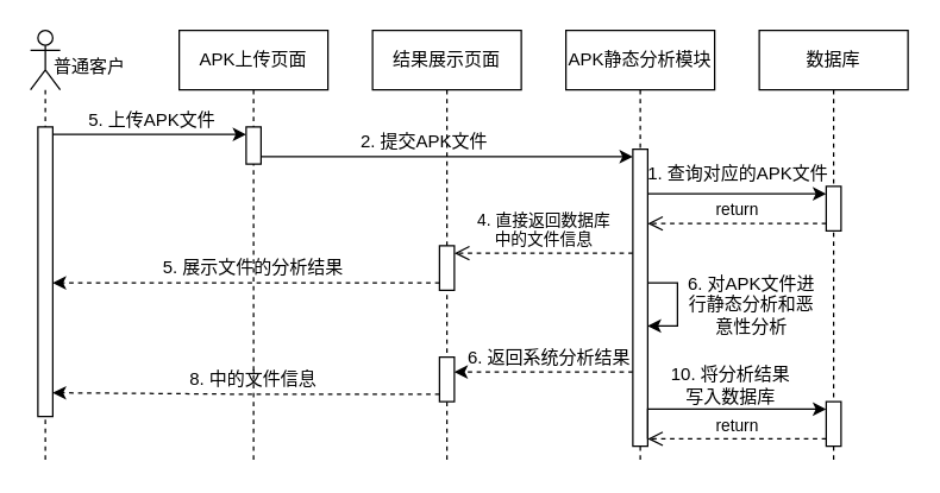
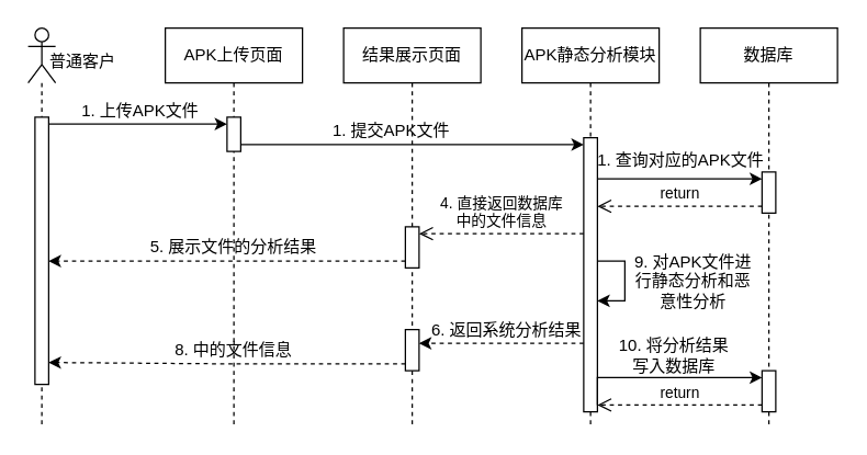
  <mxCell id="0" />
  <mxCell id="1" parent="0" />
  <mxCell id="2" value="APK上传页面" style="shape=umlLifeline;perimeter=lifelinePerimeter;whiteSpace=wrap;html=1;container=1;dropTarget=0;collapsible=0;recursiveResize=0;outlineConnect=0;portConstraint=eastwest;newEdgeStyle={&quot;curved&quot;:0,&quot;rounded&quot;:0};" vertex="1" parent="1"><mxGeometry x="120" y="20" width="100" height="290" as="geometry" /></mxCell>
  <mxCell id="3" value="" style="html=1;points=[[0,0,0,0,5],[0,1,0,0,-5],[1,0,0,0,5],[1,1,0,0,-5]];perimeter=orthogonalPerimeter;outlineConnect=0;targetShapes=umlLifeline;portConstraint=eastwest;newEdgeStyle={&quot;curved&quot;:0,&quot;rounded&quot;:0};" vertex="1" parent="2"><mxGeometry x="45" y="65" width="10" height="25" as="geometry" /></mxCell>
  <mxCell id="4" value="" style="shape=umlLifeline;perimeter=lifelinePerimeter;whiteSpace=wrap;html=1;container=1;dropTarget=0;collapsible=0;recursiveResize=0;outlineConnect=0;portConstraint=eastwest;newEdgeStyle={&quot;curved&quot;:0,&quot;rounded&quot;:0};participant=umlActor;" vertex="1" parent="1"><mxGeometry x="20" y="20" width="20" height="290" as="geometry" /></mxCell>
  <mxCell id="5" value="" style="html=1;points=[[0,0,0,0,5],[0,1,0,0,-5],[1,0,0,0,5],[1,1,0,0,-5]];perimeter=orthogonalPerimeter;outlineConnect=0;targetShapes=umlLifeline;portConstraint=eastwest;newEdgeStyle={&quot;curved&quot;:0,&quot;rounded&quot;:0};" vertex="1" parent="4"><mxGeometry x="5" y="65" width="10" height="195" as="geometry" /></mxCell>
  <mxCell id="6" value="APK静态分析模块" style="shape=umlLifeline;perimeter=lifelinePerimeter;whiteSpace=wrap;html=1;container=1;dropTarget=0;collapsible=0;recursiveResize=0;outlineConnect=0;portConstraint=eastwest;newEdgeStyle={&quot;curved&quot;:0,&quot;rounded&quot;:0};" vertex="1" parent="1"><mxGeometry x="380" y="20" width="100" height="290" as="geometry" /></mxCell>
  <mxCell id="7" value="" style="html=1;points=[[0,0,0,0,5],[0,1,0,0,-5],[1,0,0,0,5],[1,1,0,0,-5]];perimeter=orthogonalPerimeter;outlineConnect=0;targetShapes=umlLifeline;portConstraint=eastwest;newEdgeStyle={&quot;curved&quot;:0,&quot;rounded&quot;:0};" vertex="1" parent="6"><mxGeometry x="45" y="80" width="10" height="200" as="geometry" /></mxCell>
  <mxCell id="8" value="数据库" style="shape=umlLifeline;perimeter=lifelinePerimeter;whiteSpace=wrap;html=1;container=1;dropTarget=0;collapsible=0;recursiveResize=0;outlineConnect=0;portConstraint=eastwest;newEdgeStyle={&quot;curved&quot;:0,&quot;rounded&quot;:0};" vertex="1" parent="1"><mxGeometry x="510" y="20" width="100" height="290" as="geometry" /></mxCell>
  <mxCell id="9" value="" style="html=1;points=[[0,0,0,0,5],[0,1,0,0,-5],[1,0,0,0,5],[1,1,0,0,-5]];perimeter=orthogonalPerimeter;outlineConnect=0;targetShapes=umlLifeline;portConstraint=eastwest;newEdgeStyle={&quot;curved&quot;:0,&quot;rounded&quot;:0};" vertex="1" parent="8"><mxGeometry x="45" y="105" width="10" height="30" as="geometry" /></mxCell>
  <mxCell id="10" value="" style="html=1;points=[[0,0,0,0,5],[0,1,0,0,-5],[1,0,0,0,5],[1,1,0,0,-5]];perimeter=orthogonalPerimeter;outlineConnect=0;targetShapes=umlLifeline;portConstraint=eastwest;newEdgeStyle={&quot;curved&quot;:0,&quot;rounded&quot;:0};" vertex="1" parent="8"><mxGeometry x="45" y="250" width="10" height="30" as="geometry" /></mxCell>
  <mxCell id="11" value="普通客户" style="text;html=1;align=center;verticalAlign=middle;whiteSpace=wrap;rounded=0;" vertex="1" parent="1"><mxGeometry x="30" y="30" width="60" height="30" as="geometry" /></mxCell>
  <mxCell id="12" value="结果展示页面" style="shape=umlLifeline;perimeter=lifelinePerimeter;whiteSpace=wrap;html=1;container=1;dropTarget=0;collapsible=0;recursiveResize=0;outlineConnect=0;portConstraint=eastwest;newEdgeStyle={&quot;curved&quot;:0,&quot;rounded&quot;:0};" vertex="1" parent="1"><mxGeometry x="250" y="20" width="100" height="290" as="geometry" /></mxCell>
  <mxCell id="13" value="" style="html=1;points=[[0,0,0,0,5],[0,1,0,0,-5],[1,0,0,0,5],[1,1,0,0,-5]];perimeter=orthogonalPerimeter;outlineConnect=0;targetShapes=umlLifeline;portConstraint=eastwest;newEdgeStyle={&quot;curved&quot;:0,&quot;rounded&quot;:0};" vertex="1" parent="12"><mxGeometry x="45" y="145" width="10" height="30" as="geometry" /></mxCell>
  <mxCell id="14" value="" style="html=1;points=[[0,0,0,0,5],[0,1,0,0,-5],[1,0,0,0,5],[1,1,0,0,-5]];perimeter=orthogonalPerimeter;outlineConnect=0;targetShapes=umlLifeline;portConstraint=eastwest;newEdgeStyle={&quot;curved&quot;:0,&quot;rounded&quot;:0};" vertex="1" parent="12"><mxGeometry x="45" y="220" width="10" height="30" as="geometry" /></mxCell>
  <mxCell id="15" style="edgeStyle=orthogonalEdgeStyle;rounded=0;orthogonalLoop=1;jettySize=auto;html=1;curved=0;exitX=1;exitY=0;exitDx=0;exitDy=5;exitPerimeter=0;entryX=0;entryY=0;entryDx=0;entryDy=5;entryPerimeter=0;" edge="1" parent="1" source="5" target="3"><mxGeometry relative="1" as="geometry" /></mxCell>
- <mxCell id="16" value="5. 上传APK文件" style="text;html=1;align=center;verticalAlign=middle;whiteSpace=wrap;rounded=0;" vertex="1" parent="1"><mxGeometry x="47" y="66" width="110" height="30" as="geometry" /></mxCell>
+ <mxCell id="16" value="1. 上传APK文件" style="text;html=1;align=center;verticalAlign=middle;whiteSpace=wrap;rounded=0;" vertex="1" parent="1"><mxGeometry x="47" y="66" width="110" height="30" as="geometry" /></mxCell>
  <mxCell id="17" style="edgeStyle=orthogonalEdgeStyle;rounded=0;orthogonalLoop=1;jettySize=auto;html=1;curved=0;exitX=1;exitY=1;exitDx=0;exitDy=-5;exitPerimeter=0;entryX=0;entryY=0;entryDx=0;entryDy=5;entryPerimeter=0;" edge="1" parent="1" source="3" target="7"><mxGeometry relative="1" as="geometry" /></mxCell>
- <mxCell id="18" value="2. 提交APK文件" style="text;html=1;align=center;verticalAlign=middle;whiteSpace=wrap;rounded=0;" vertex="1" parent="1"><mxGeometry x="230" y="80" width="110" height="30" as="geometry" /></mxCell>
+ <mxCell id="18" value="1. 提交APK文件" style="text;html=1;align=center;verticalAlign=middle;whiteSpace=wrap;rounded=0;" vertex="1" parent="1"><mxGeometry x="230" y="80" width="110" height="30" as="geometry" /></mxCell>
  <mxCell id="19" value="" style="endArrow=classic;html=1;rounded=0;" edge="1" parent="1" target="9"><mxGeometry width="50" height="50" relative="1" as="geometry"><mxPoint x="434.997" y="130" as="sourcePoint" /><mxPoint x="525.33" y="130" as="targetPoint" /></mxGeometry></mxCell>
  <mxCell id="20" value="1. 查询对应的APK文件" style="text;html=1;align=center;verticalAlign=middle;whiteSpace=wrap;rounded=0;" vertex="1" parent="1"><mxGeometry x="431" y="102" width="130" height="30" as="geometry" /></mxCell>
  <mxCell id="21" value="return" style="html=1;verticalAlign=bottom;endArrow=open;dashed=1;endSize=8;curved=0;rounded=0;exitX=0;exitY=1;exitDx=0;exitDy=-5;exitPerimeter=0;" edge="1" parent="1" source="9" target="7"><mxGeometry relative="1" as="geometry"><mxPoint x="550" y="150" as="sourcePoint" /><mxPoint x="470" y="150" as="targetPoint" /></mxGeometry></mxCell>
  <mxCell id="22" value="4. 直接返回数据库&lt;br&gt;中的文件信息" style="html=1;verticalAlign=bottom;endArrow=open;dashed=1;endSize=8;curved=0;rounded=0;entryX=1;entryY=0;entryDx=0;entryDy=5;entryPerimeter=0;" edge="1" parent="1" source="7" target="13"><mxGeometry x="0.002" relative="1" as="geometry"><mxPoint x="430" y="170" as="sourcePoint" /><mxPoint x="310" y="170" as="targetPoint" /><mxPoint as="offset" /></mxGeometry></mxCell>
  <mxCell id="23" style="edgeStyle=orthogonalEdgeStyle;rounded=0;orthogonalLoop=1;jettySize=auto;html=1;curved=0;exitX=0;exitY=1;exitDx=0;exitDy=-5;exitPerimeter=0;dashed=1;" edge="1" parent="1" source="13" target="5"><mxGeometry relative="1" as="geometry"><mxPoint x="50" y="190" as="targetPoint" /><Array as="points"><mxPoint x="100" y="190" /><mxPoint x="100" y="190" /></Array></mxGeometry></mxCell>
  <mxCell id="24" value="5. 展示文件的分析结果" style="text;html=1;align=center;verticalAlign=middle;whiteSpace=wrap;rounded=0;" vertex="1" parent="1"><mxGeometry x="100" y="165" width="140" height="30" as="geometry" /></mxCell>
  <mxCell id="25" value="" style="endArrow=classic;html=1;rounded=0;edgeStyle=orthogonalEdgeStyle;" edge="1" parent="1"><mxGeometry width="50" height="50" relative="1" as="geometry"><mxPoint x="435" y="190.01" as="sourcePoint" /><mxPoint x="435" y="219.01" as="targetPoint" /><Array as="points"><mxPoint x="455" y="190.01" /><mxPoint x="455" y="219.01" /></Array></mxGeometry></mxCell>
- <mxCell id="26" value="6. 对APK文件进行静态分析和恶意性分析" style="text;html=1;align=center;verticalAlign=middle;whiteSpace=wrap;rounded=0;" vertex="1" parent="1"><mxGeometry x="460" y="190" width="90" height="30" as="geometry" /></mxCell>
+ <mxCell id="26" value="9. 对APK文件进行静态分析和恶意性分析" style="text;html=1;align=center;verticalAlign=middle;whiteSpace=wrap;rounded=0;" vertex="1" parent="1"><mxGeometry x="460" y="190" width="90" height="30" as="geometry" /></mxCell>
  <mxCell id="27" value="" style="endArrow=classic;html=1;rounded=0;dashed=1;" edge="1" parent="1" source="7"><mxGeometry width="50" height="50" relative="1" as="geometry"><mxPoint x="390" y="250" as="sourcePoint" /><mxPoint x="305" y="250" as="targetPoint" /></mxGeometry></mxCell>
  <mxCell id="28" value="6. 返回系统分析结果" style="text;html=1;align=center;verticalAlign=middle;whiteSpace=wrap;rounded=0;" vertex="1" parent="1"><mxGeometry x="309" y="226" width="120" height="30" as="geometry" /></mxCell>
  <mxCell id="29" style="edgeStyle=orthogonalEdgeStyle;rounded=0;orthogonalLoop=1;jettySize=auto;html=1;curved=0;exitX=0;exitY=1;exitDx=0;exitDy=-5;exitPerimeter=0;dashed=1;" edge="1" parent="1" source="14"><mxGeometry relative="1" as="geometry"><mxPoint x="35" y="263.997" as="targetPoint" /><mxPoint x="280" y="264.14" as="sourcePoint" /></mxGeometry></mxCell>
  <mxCell id="30" value="8. 中的文件信息" style="text;html=1;align=center;verticalAlign=middle;whiteSpace=wrap;rounded=0;" vertex="1" parent="1"><mxGeometry x="100" y="240" width="140" height="30" as="geometry" /></mxCell>
  <mxCell id="31" style="edgeStyle=orthogonalEdgeStyle;rounded=0;orthogonalLoop=1;jettySize=auto;html=1;curved=0;exitX=1;exitY=1;exitDx=0;exitDy=-5;exitPerimeter=0;entryX=0;entryY=0;entryDx=0;entryDy=5;entryPerimeter=0;" edge="1" parent="1" source="7" target="10"><mxGeometry relative="1" as="geometry"><Array as="points"><mxPoint x="435" y="275" /></Array></mxGeometry></mxCell>
  <mxCell id="32" value="return" style="html=1;verticalAlign=bottom;endArrow=open;dashed=1;endSize=8;curved=0;rounded=0;exitX=0;exitY=1;exitDx=0;exitDy=-5;exitPerimeter=0;" edge="1" parent="1" source="10"><mxGeometry relative="1" as="geometry"><mxPoint x="515" y="295" as="sourcePoint" /><mxPoint x="435" y="295" as="targetPoint" /></mxGeometry></mxCell>
  <mxCell id="33" value="10. 将分析结果&lt;br&gt;写入数据库" style="text;html=1;align=center;verticalAlign=middle;whiteSpace=wrap;rounded=0;" vertex="1" parent="1"><mxGeometry x="431" y="244" width="120" height="30" as="geometry" /></mxCell>
